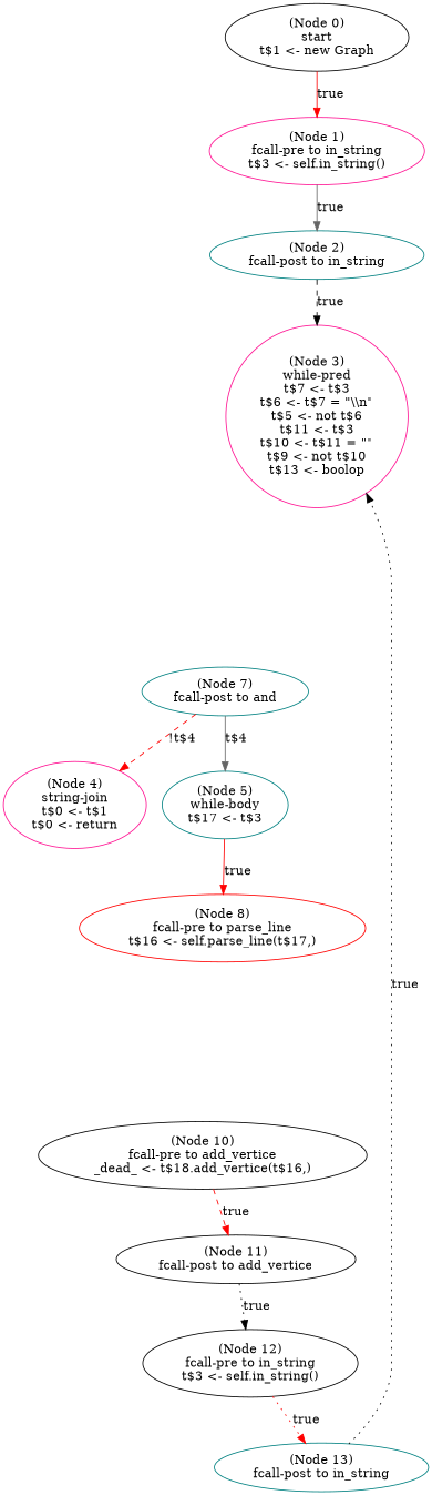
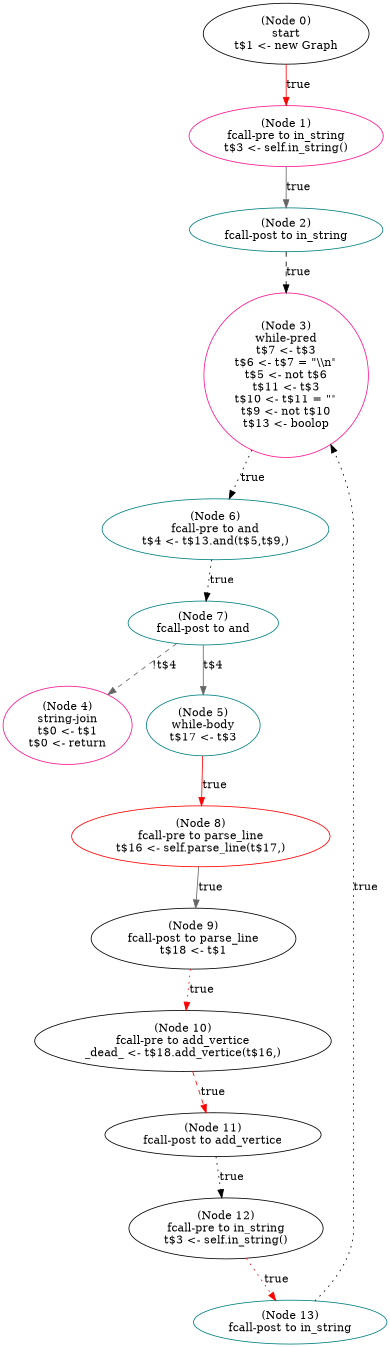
  digraph {
    node [color=black]
    edge [color=red style=dotted]
    n1 [label="(Node 0)\nstart\nt$1 <- new Graph\n"]
    n2 [color=deeppink label="(Node 1)\nfcall-pre to in_string\nt$3 <- self.in_string()\n"]
    n3 [color=teal label="(Node 2)\nfcall-post to in_string\n"]
    n4 [color=deeppink label="(Node 3)\nwhile-pred\nt$7 <- t$3\nt$6 <- t$7 = \"\\\\n\"\nt$5 <- not t$6\nt$11 <- t$3\nt$10 <- t$11 = \"\"\nt$9 <- not t$10\nt$13 <- boolop\n"]
+   n5 [color=teal label="(Node 6)\nfcall-pre to and\nt$4 <- t$13.and(t$5,t$9,)\n"]
    n6 [color=teal label="(Node 7)\nfcall-post to and\n"]
    n7 [color=deeppink label="(Node 4)\nstring-join\nt$0 <- t$1\nt$0 <- return\n"]
    n8 [color=teal label="(Node 5)\nwhile-body\nt$17 <- t$3\n"]
    n9 [color=red label="(Node 8)\nfcall-pre to parse_line\nt$16 <- self.parse_line(t$17,)\n"]
+   n10 [label="(Node 9)\nfcall-post to parse_line\nt$18 <- t$1\n"]
    n11 [label="(Node 10)\nfcall-pre to add_vertice\n_dead_ <- t$18.add_vertice(t$16,)\n"]
    n12 [label="(Node 11)\nfcall-post to add_vertice\n"]
    n13 [label="(Node 12)\nfcall-pre to in_string\nt$3 <- self.in_string()\n"]
    n14 [color=teal label="(Node 13)\nfcall-post to in_string\n"]
    n1 -> n2 [label=true style=solid]
    n2 -> n3 [color=gray40 label=true style=solid]
    n3 -> n4 [color=black label=true style=dashed]
-   n6 -> n7 [label="!t$4" style=dashed]
+   n4 -> n5 [color=black label=true]
+   n5 -> n6 [color=black label=true]
+   n6 -> n7 [color=gray40 label="!t$4" style=dashed]
    n6 -> n8 [color=gray40 label="t$4" style=solid]
    n8 -> n9 [label=true style=solid]
+   n9 -> n10 [color=gray40 label=true style=solid]
+   n10 -> n11 [label=true]
    n11 -> n12 [label=true style=dashed]
    n12 -> n13 [color=black label=true]
    n13 -> n14 [label=true]
    n14 -> n4 [color=black label=true]
  }
